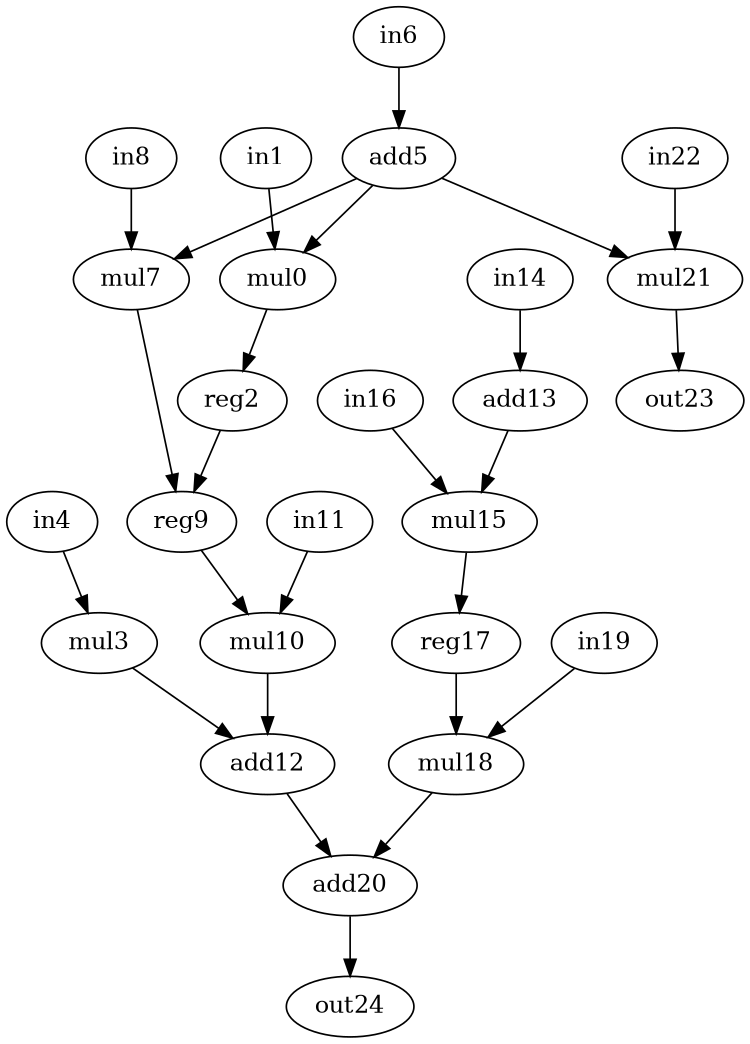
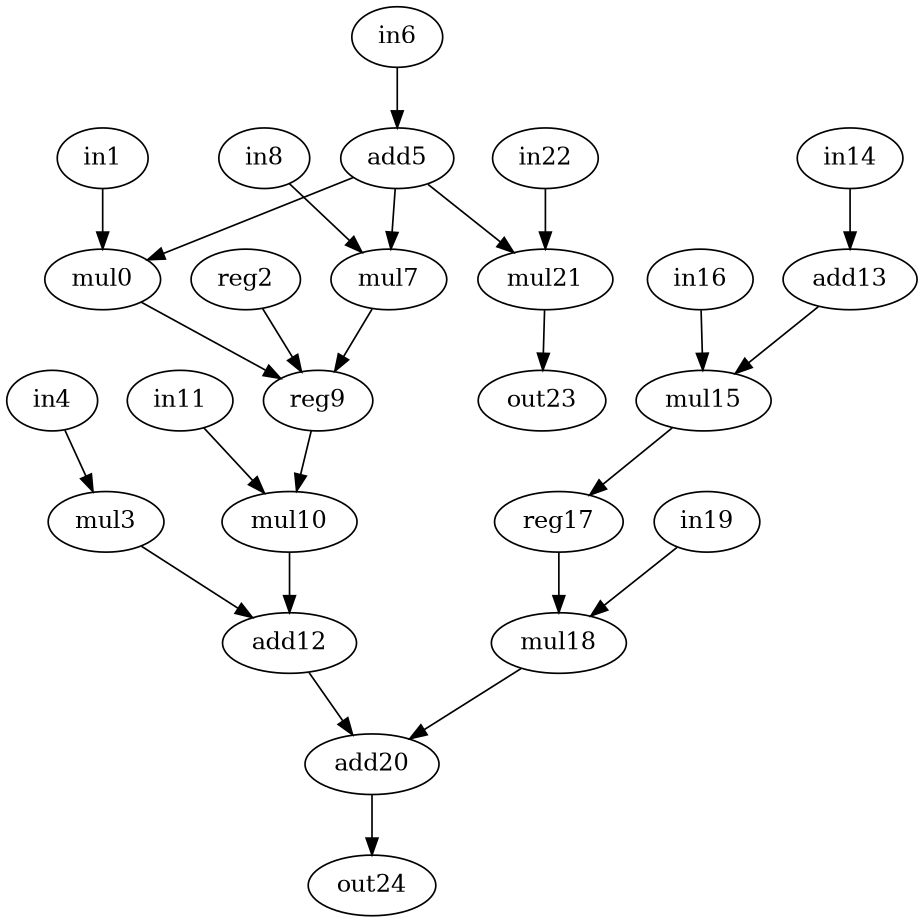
  strict digraph {
    node [alap=3 asap=0 op=in]
    edge [port=0 w=0]
    n1 [alap=2 asap=2 label=mul0 op=mul]
    n2 [asap=3 label=reg2 op=reg]
    n3 [asap=3 label=reg9 op=reg]
    n4 [alap=1 label=in1]
    n5 [alap=4 asap=4 label=mul3 op=mul]
    n6 [alap=5 asap=5 label=add12 op=add]
    n7 [alap=6 asap=6 label=add20 op=add]
    n8 [label=in4]
    n9 [alap=1 asap=1 label=add5 op=add value=2]
    n10 [alap=2 asap=2 label=mul7 op=mul]
    n11 [alap=2 asap=2 label=mul21 op=mul]
    n12 [alap=2 asap=2 label=add13 op=addi value=2]
    n13 [asap=3 label=mul15 op=mul]
    n14 [asap=3 label=out23 op=out]
    n15 [alap=0 label=in6]
    n16 [alap=4 asap=4 label=mul10 op=mul]
    n17 [alap=1 label=in8]
    n18 [label=in11]
    n19 [alap=7 asap=7 label=out24 op=out]
    n20 [alap=4 asap=4 label=reg17 op=reg]
    n21 [alap=1 label=in14]
    n22 [alap=5 asap=5 label=mul18 op=mul]
    n23 [alap=2 label=in16]
    n24 [alap=4 label=in19]
    n25 [alap=1 label=in22]
-   n1 -> n2
+   n1 -> n3
    n2 -> n3
    n3 -> n16
    n4 -> n1
    n5 -> n6
    n6 -> n7
    n7 -> n19
    n8 -> n5 [port=1]
    n9 -> n1 [port=1]
    n9 -> n10
    n9 -> n11
    n10 -> n3
    n11 -> n14
    n12 -> n13
    n13 -> n20
    n15 -> n9
    n16 -> n6 [port=1]
    n17 -> n10 [port=1]
    n18 -> n16 [port=1]
    n20 -> n22
    n21 -> n12 [port=1]
    n22 -> n7 [port=1]
    n23 -> n13 [port=1]
    n24 -> n22 [port=1]
    n25 -> n11 [port=1]
  }
